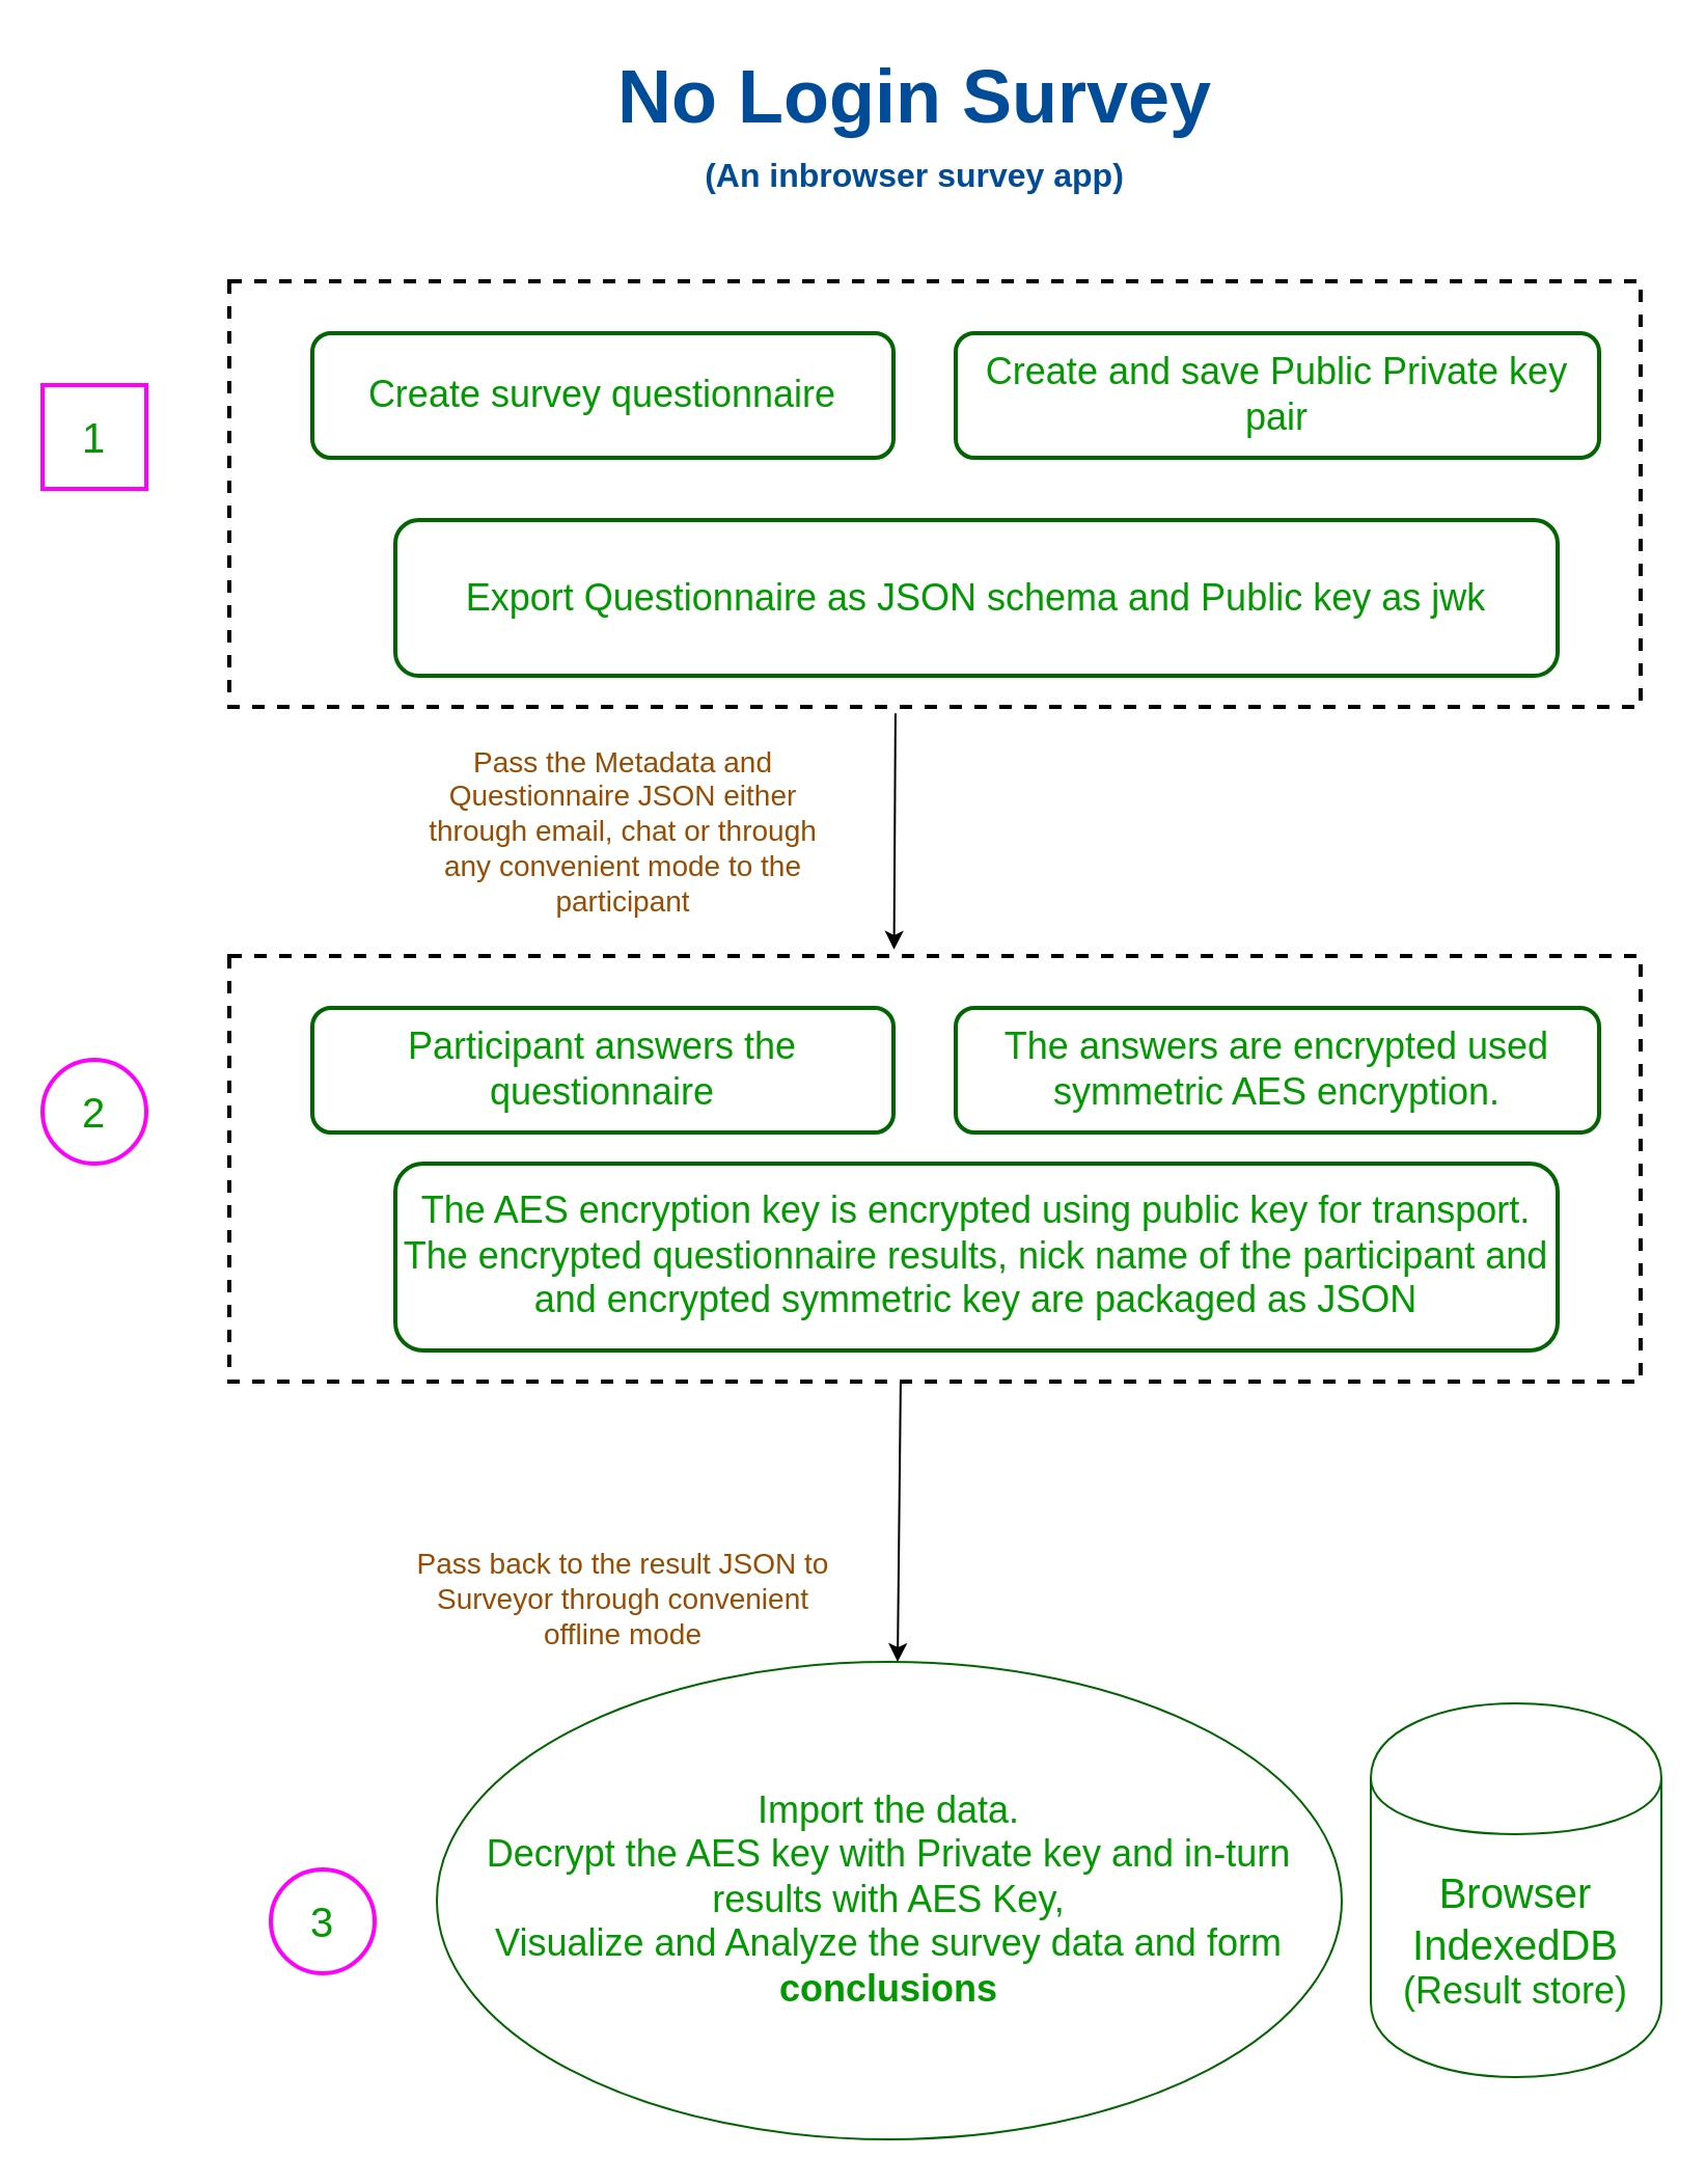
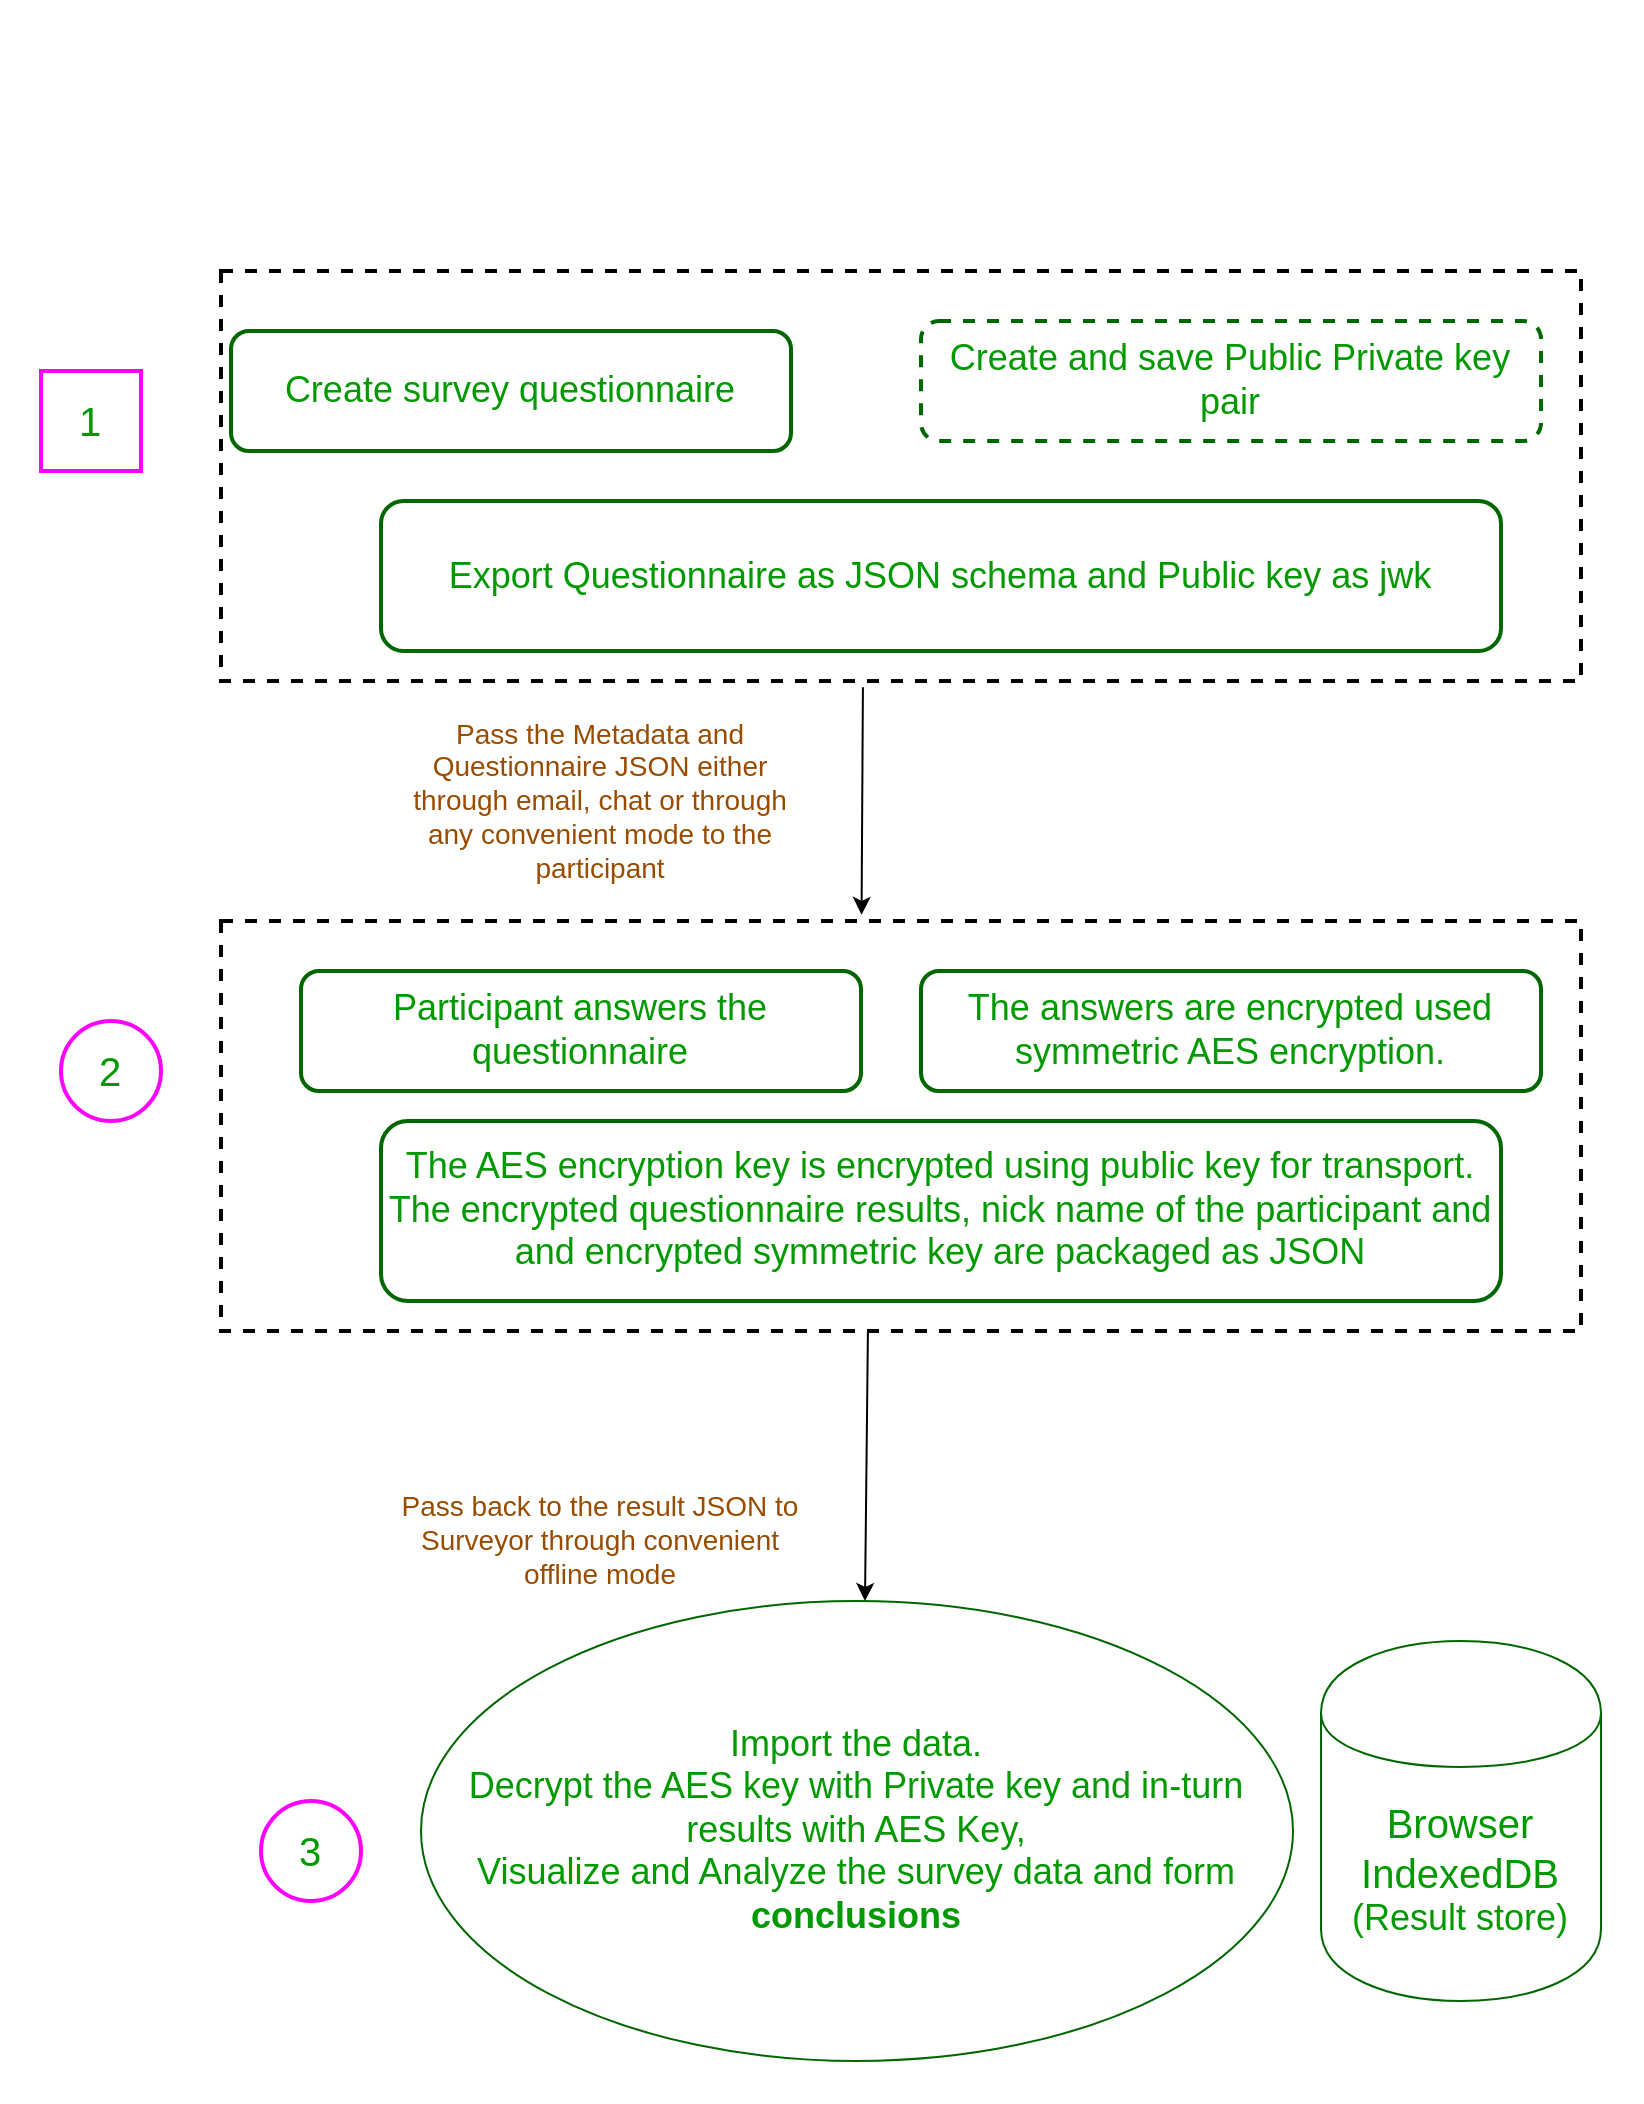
  <mxCell id="0" />
  <mxCell id="1" parent="0" />
- <mxCell id="2" value="&lt;font style=&quot;font-size: 36px&quot;&gt;No Login Survey&lt;/font&gt;&lt;br&gt;&lt;font style=&quot;font-size: 16px&quot;&gt;(An inbrowser survey app)&lt;/font&gt;" style="text;html=1;fontSize=24;fontStyle=1;verticalAlign=middle;align=center;fillColor=none;fontColor=#004C99;" vertex="1" parent="1"><mxGeometry x="300" y="20" width="280" height="80" as="geometry" /></mxCell>
  <mxCell id="3" value="" style="group" vertex="1" connectable="0" parent="1"><mxGeometry x="20" y="135" width="770" height="205" as="geometry" /></mxCell>
  <mxCell id="4" value="" style="rounded=0;whiteSpace=wrap;html=1;dashed=1;strokeWidth=2;fillColor=none;" vertex="1" parent="3"><mxGeometry x="90" width="680" height="205" as="geometry" /></mxCell>
  <mxCell id="5" value="&lt;font style=&quot;font-size: 20px&quot;&gt;1&lt;/font&gt;" style="whiteSpace=wrap;html=1;aspect=fixed;fontColor=#009900;strokeColor=#FF00FF;strokeWidth=2;rounded=0;" vertex="1" parent="3"><mxGeometry y="50" width="50" height="50" as="geometry" /></mxCell>
- <mxCell id="6" value="&lt;font style=&quot;font-size: 18px&quot;&gt;Create survey questionnaire &lt;/font&gt;" style="rounded=1;whiteSpace=wrap;html=1;strokeColor=#006600;strokeWidth=2;fontColor=#009900;" vertex="1" parent="3"><mxGeometry x="130" y="25" width="280" height="60" as="geometry" /></mxCell>
- <mxCell id="7" value="&lt;font style=&quot;font-size: 18px&quot;&gt;Create and save Public Private key pair &lt;/font&gt;" style="rounded=1;whiteSpace=wrap;html=1;strokeColor=#006600;strokeWidth=2;fontColor=#009900;" vertex="1" parent="3"><mxGeometry x="440" y="25" width="310" height="60" as="geometry" /></mxCell>
+ <mxCell id="6" value="&lt;font style=&quot;font-size: 18px&quot;&gt;Create survey questionnaire &lt;/font&gt;" style="rounded=1;whiteSpace=wrap;html=1;strokeColor=#006600;strokeWidth=2;fontColor=#009900;" vertex="1" parent="3"><mxGeometry x="95" y="30" width="280" height="60" as="geometry" /></mxCell>
+ <mxCell id="7" value="&lt;font style=&quot;font-size: 18px&quot;&gt;Create and save Public Private key pair &lt;/font&gt;" style="rounded=1;whiteSpace=wrap;html=1;strokeColor=#006600;strokeWidth=2;fontColor=#009900;dashed=1;" vertex="1" parent="3"><mxGeometry x="440" y="25" width="310" height="60" as="geometry" /></mxCell>
  <mxCell id="8" value="&lt;font style=&quot;font-size: 18px&quot;&gt;Export Questionnaire as JSON schema and Public key as jwk&lt;/font&gt;" style="rounded=1;whiteSpace=wrap;html=1;strokeColor=#006600;strokeWidth=2;fontColor=#009900;" vertex="1" parent="3"><mxGeometry x="170" y="115" width="560" height="75" as="geometry" /></mxCell>
  <mxCell id="9" value="" style="group;fillColor=none;" vertex="1" connectable="0" parent="1"><mxGeometry x="20" y="460" width="770" height="205" as="geometry" /></mxCell>
  <mxCell id="10" value="" style="rounded=0;whiteSpace=wrap;html=1;dashed=1;strokeWidth=2;fillColor=none;" vertex="1" parent="9"><mxGeometry x="90" width="680" height="205" as="geometry" /></mxCell>
- <mxCell id="11" value="&lt;font style=&quot;font-size: 20px&quot;&gt;2&lt;/font&gt;" style="ellipse;whiteSpace=wrap;html=1;aspect=fixed;fontColor=#009900;strokeColor=#FF00FF;strokeWidth=2;" vertex="1" parent="9"><mxGeometry y="50" width="50" height="50" as="geometry" /></mxCell>
+ <mxCell id="11" value="&lt;font style=&quot;font-size: 20px&quot;&gt;2&lt;/font&gt;" style="ellipse;whiteSpace=wrap;html=1;aspect=fixed;fontColor=#009900;strokeColor=#FF00FF;strokeWidth=2;" vertex="1" parent="9"><mxGeometry x="10" y="50" width="50" height="50" as="geometry" /></mxCell>
  <mxCell id="12" value="&lt;font style=&quot;font-size: 18px&quot;&gt;Participant answers the questionnaire&lt;/font&gt;" style="rounded=1;whiteSpace=wrap;html=1;strokeColor=#006600;strokeWidth=2;fontColor=#009900;" vertex="1" parent="9"><mxGeometry x="130" y="25" width="280" height="60" as="geometry" /></mxCell>
  <mxCell id="13" value="&lt;font style=&quot;font-size: 18px&quot;&gt;The answers are encrypted used symmetric AES encryption.&lt;/font&gt;" style="rounded=1;whiteSpace=wrap;html=1;strokeColor=#006600;strokeWidth=2;fontColor=#009900;" vertex="1" parent="9"><mxGeometry x="440" y="25" width="310" height="60" as="geometry" /></mxCell>
  <mxCell id="14" value="&lt;font style=&quot;font-size: 18px&quot;&gt;The AES encryption key is encrypted using public key for transport. The encrypted questionnaire results, nick name of the participant and and encrypted symmetric key are packaged as JSON &lt;/font&gt;" style="rounded=1;whiteSpace=wrap;html=1;strokeColor=#006600;strokeWidth=2;fontColor=#009900;" vertex="1" parent="9"><mxGeometry x="170" y="100" width="560" height="90" as="geometry" /></mxCell>
  <mxCell id="15" value="" style="endArrow=classic;html=1;fontColor=#009900;exitX=0.472;exitY=1.015;exitDx=0;exitDy=0;exitPerimeter=0;entryX=0.471;entryY=-0.015;entryDx=0;entryDy=0;entryPerimeter=0;" edge="1" parent="1" source="4" target="10"><mxGeometry width="50" height="50" relative="1" as="geometry"><mxPoint x="390" y="370" as="sourcePoint" /><mxPoint x="310" y="410" as="targetPoint" /></mxGeometry></mxCell>
  <mxCell id="16" value="&lt;div align=&quot;center&quot;&gt;&lt;font style=&quot;font-size: 14px&quot; color=&quot;#994C00&quot;&gt;Pass the Metadata and Questionnaire JSON either through email, chat or through any convenient mode to the participant&lt;/font&gt;&lt;/div&gt;" style="text;html=1;strokeColor=none;fillColor=none;align=center;verticalAlign=middle;whiteSpace=wrap;rounded=0;dashed=1;fontColor=#009900;" vertex="1" parent="1"><mxGeometry x="195" y="380" width="210" height="40" as="geometry" /></mxCell>
  <mxCell id="17" value="&lt;font style=&quot;font-size: 20px&quot;&gt;3&lt;/font&gt;" style="ellipse;whiteSpace=wrap;html=1;aspect=fixed;fontColor=#009900;strokeColor=#FF00FF;strokeWidth=2;" vertex="1" parent="1"><mxGeometry x="130" y="900" width="50" height="50" as="geometry" /></mxCell>
  <mxCell id="18" value="&lt;div&gt;&lt;font style=&quot;font-size: 18px&quot;&gt;Import the data. &lt;br&gt;&lt;/font&gt;&lt;/div&gt;&lt;div&gt;&lt;font style=&quot;font-size: 18px&quot;&gt;Decrypt the AES key with Private key and in-turn results with AES Key, &lt;/font&gt;&lt;/div&gt;&lt;font style=&quot;font-size: 18px&quot;&gt;Visualize and Analyze the survey data and form &lt;b&gt;conclusions&lt;/b&gt; &lt;/font&gt;" style="ellipse;whiteSpace=wrap;html=1;strokeColor=#006600;strokeWidth=1;fontColor=#009900;fillColor=none;" vertex="1" parent="1"><mxGeometry x="210" y="800" width="436" height="230" as="geometry" /></mxCell>
  <mxCell id="19" value="&lt;div style=&quot;font-size: 14px&quot; align=&quot;center&quot;&gt;&lt;font style=&quot;font-size: 14px&quot; color=&quot;#994C00&quot;&gt;Pass back to the result JSON to Surveyor through convenient offline mode&lt;/font&gt;&lt;br&gt;&lt;/div&gt;" style="text;html=1;strokeColor=none;fillColor=none;align=center;verticalAlign=middle;whiteSpace=wrap;rounded=0;dashed=1;fontColor=#009900;" vertex="1" parent="1"><mxGeometry x="195" y="750" width="210" height="40" as="geometry" /></mxCell>
  <mxCell id="20" value="" style="endArrow=classic;html=1;fontColor=#009900;exitX=0.472;exitY=1.015;exitDx=0;exitDy=0;exitPerimeter=0;" edge="1" parent="1"><mxGeometry width="50" height="50" relative="1" as="geometry"><mxPoint x="433.46" y="665.075" as="sourcePoint" /><mxPoint x="432" y="800" as="targetPoint" /></mxGeometry></mxCell>
  <mxCell id="21" value="&lt;br&gt;&lt;h1 style=&quot;font-size: 18px&quot;&gt;&lt;span style=&quot;font-weight: normal&quot;&gt;&lt;font style=&quot;font-size: 20px&quot;&gt;Browser IndexedDB&lt;/font&gt;&lt;br&gt;&lt;font style=&quot;font-size: 18px&quot;&gt;(Result store)&lt;/font&gt;&lt;br&gt;&lt;/span&gt; &lt;/h1&gt;&lt;h1&gt;&lt;/h1&gt;" style="shape=cylinder;whiteSpace=wrap;html=1;boundedLbl=1;backgroundOutline=1;strokeColor=#006600;strokeWidth=1;fillColor=none;fontColor=#009900;" vertex="1" parent="1"><mxGeometry x="660" y="820" width="140" height="180" as="geometry" /></mxCell>
